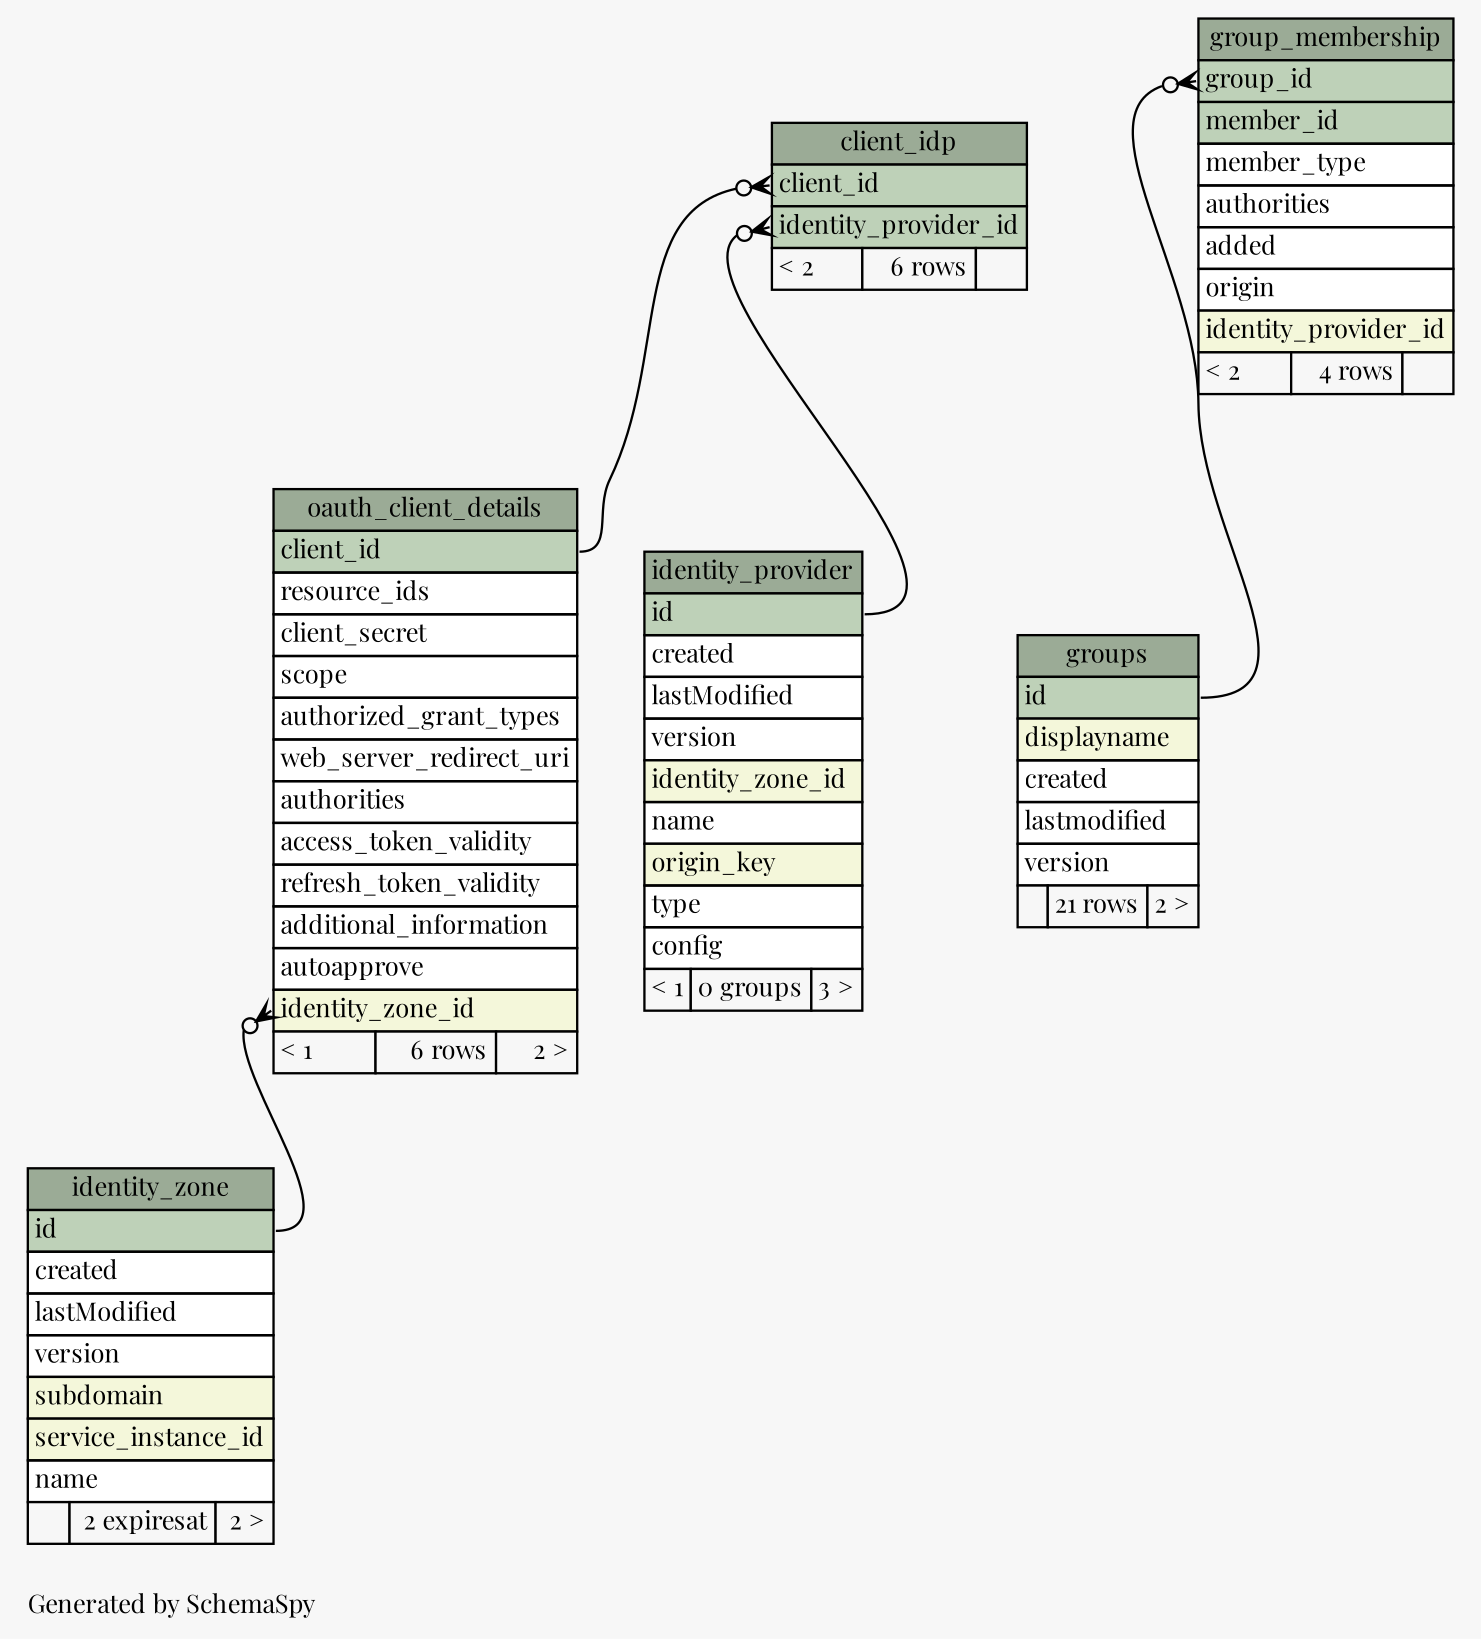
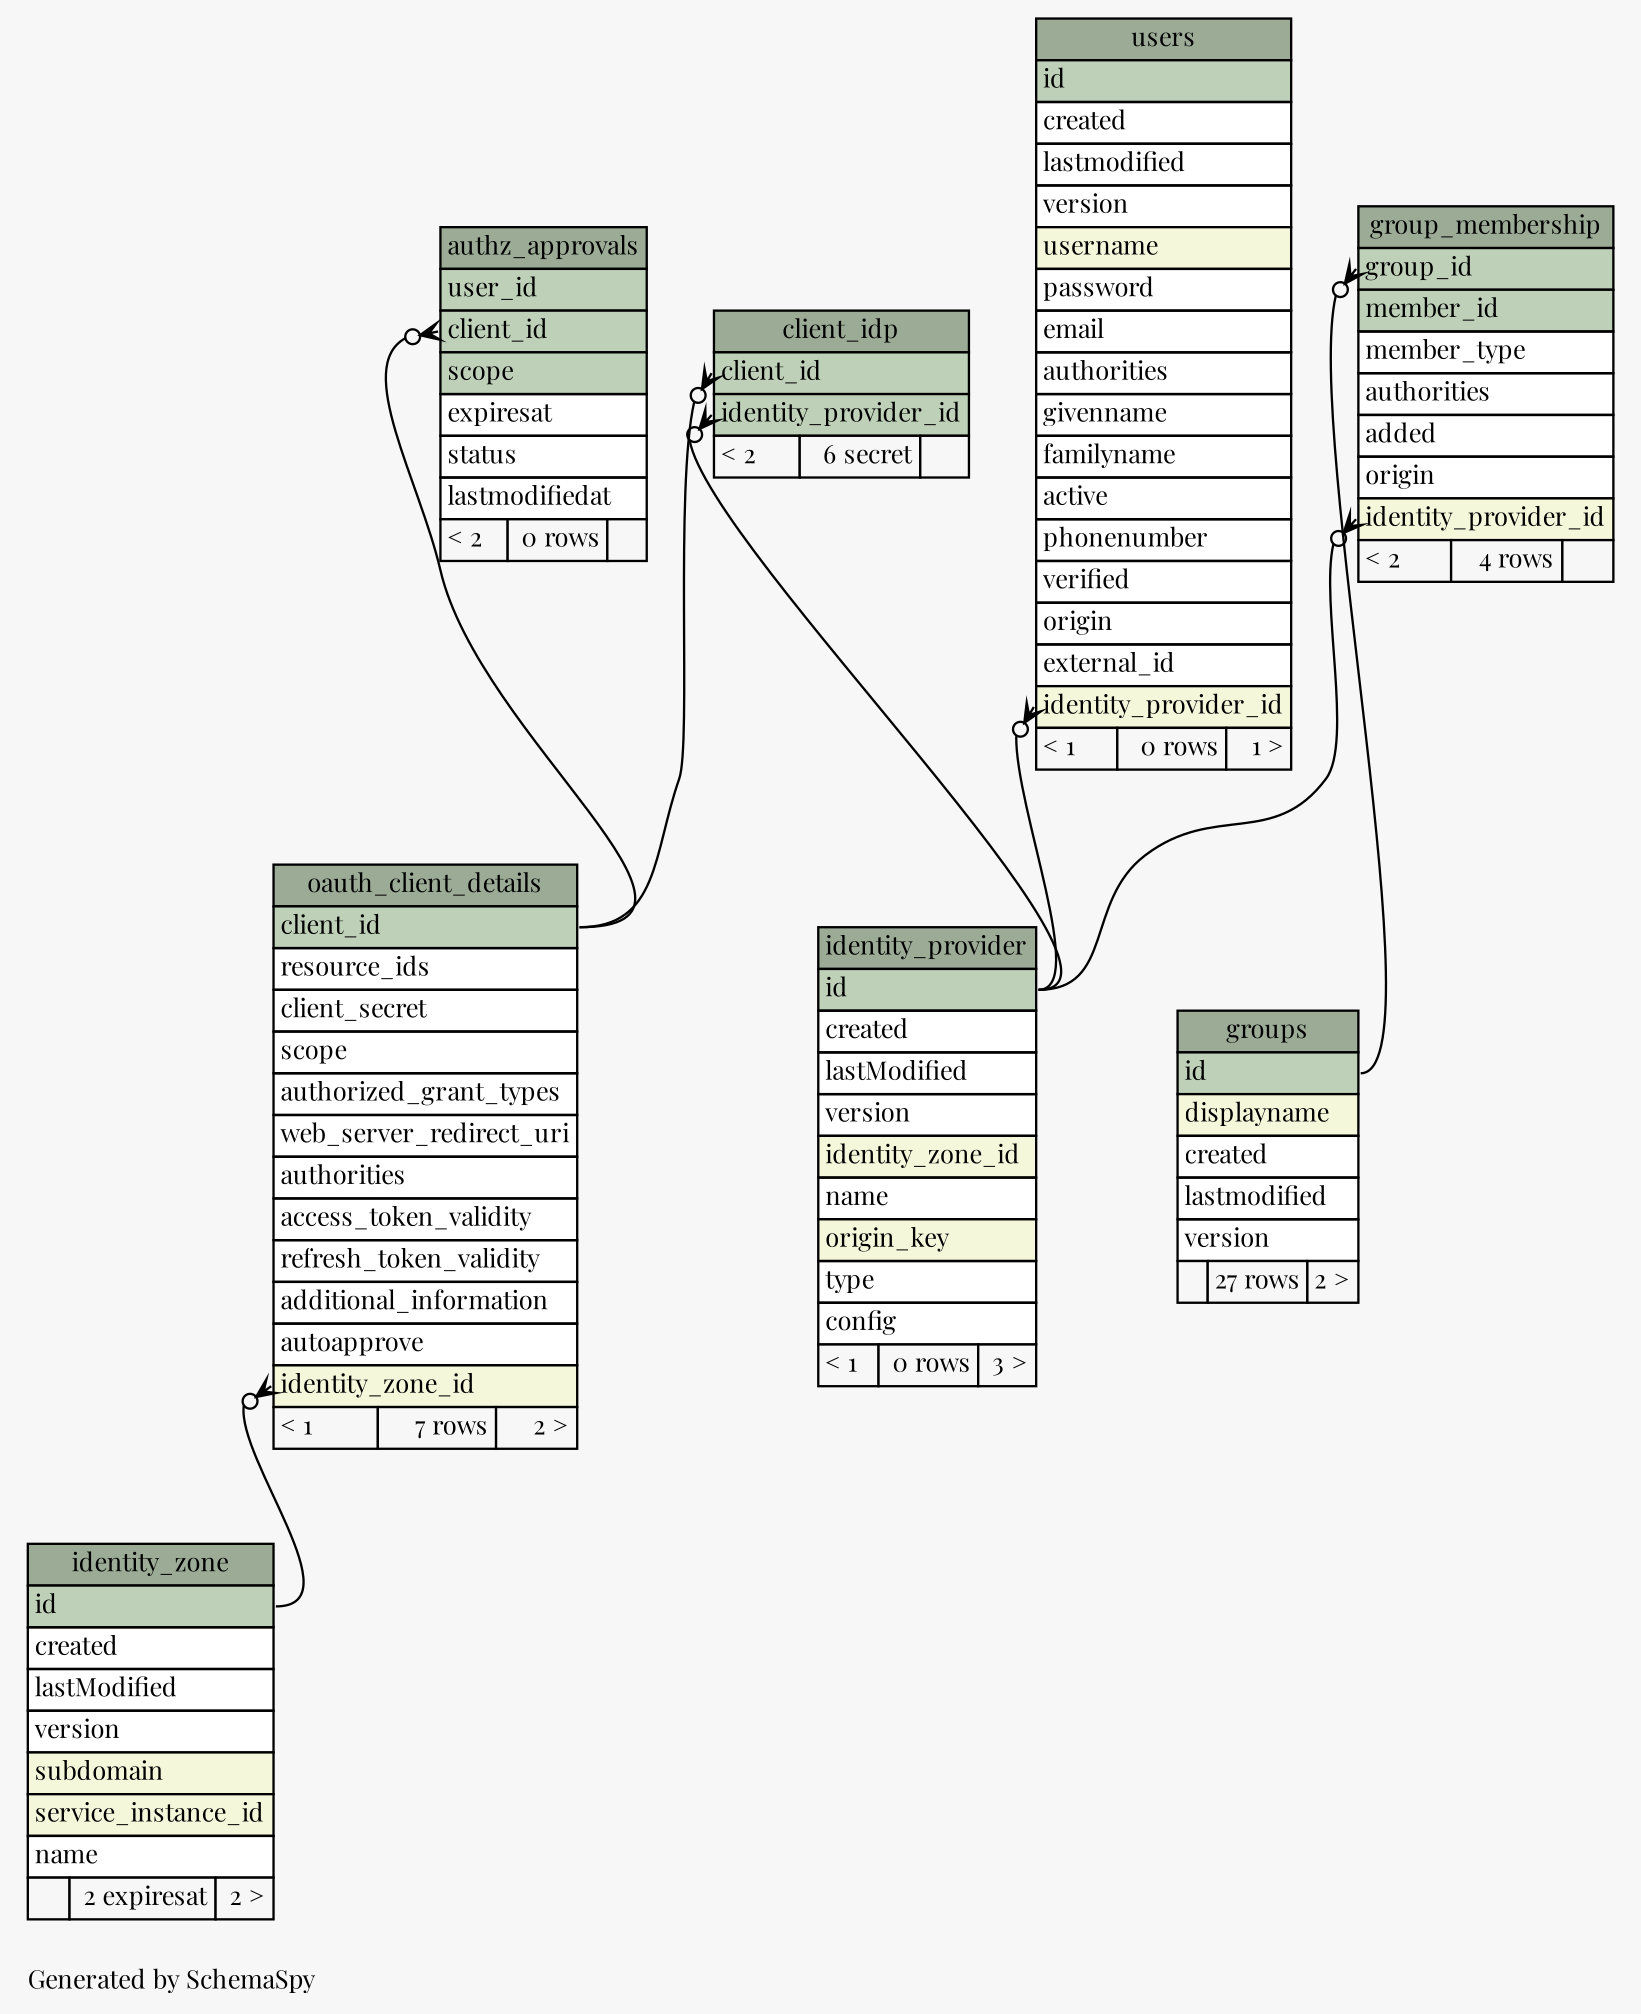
  digraph {
    bgcolor="#f7f7f7"
    fontname="Playfair Display"
    fontsize=11
    label="\nGenerated by SchemaSpy"
    labeljust=l
    nodesep=0.18
    rankdir=TB
    ranksep=0.46
    node [fontname="Playfair Display" fontsize=11 shape=plaintext]
    edge [arrowhead=none arrowsize=0.8 arrowtail=crowodot dir=back fontname="Playfair Display" headport="id:e" tailport="identity_provider_id:w"]
-   n2 [label=<     <TABLE BORDER="0" CELLBORDER="1" CELLSPACING="0" BGCOLOR="#ffffff">       <TR><TD COLSPAN="3" BGCOLOR="#9bab96" ALIGN="CENTER">oauth_client_details</TD></TR>       <TR><TD PORT="client_id" COLSPAN="3" BGCOLOR="#bed1b8" ALIGN="LEFT">client_id</TD></TR>       <TR><TD PORT="resource_ids" COLSPAN="3" ALIGN="LEFT">resource_ids</TD></TR>       <TR><TD PORT="client_secret" COLSPAN="3" ALIGN="LEFT">client_secret</TD></TR>       <TR><TD PORT="scope" COLSPAN="3" ALIGN="LEFT">scope</TD></TR>       <TR><TD PORT="authorized_grant_types" COLSPAN="3" ALIGN="LEFT">authorized_grant_types</TD></TR>       <TR><TD PORT="web_server_redirect_uri" COLSPAN="3" ALIGN="LEFT">web_server_redirect_uri</TD></TR>       <TR><TD PORT="authorities" COLSPAN="3" ALIGN="LEFT">authorities</TD></TR>       <TR><TD PORT="access_token_validity" COLSPAN="3" ALIGN="LEFT">access_token_validity</TD></TR>       <TR><TD PORT="refresh_token_validity" COLSPAN="3" ALIGN="LEFT">refresh_token_validity</TD></TR>       <TR><TD PORT="additional_information" COLSPAN="3" ALIGN="LEFT">additional_information</TD></TR>       <TR><TD PORT="autoapprove" COLSPAN="3" ALIGN="LEFT">autoapprove</TD></TR>       <TR><TD PORT="identity_zone_id" COLSPAN="3" BGCOLOR="#f4f7da" ALIGN="LEFT">identity_zone_id</TD></TR>       <TR><TD ALIGN="LEFT" BGCOLOR="#f7f7f7">&lt; 1</TD><TD ALIGN="RIGHT" BGCOLOR="#f7f7f7">6 rows</TD><TD ALIGN="RIGHT" BGCOLOR="#f7f7f7">2 &gt;</TD></TR>     </TABLE>>]
+   n1 [label=<     <TABLE BORDER="0" CELLBORDER="1" CELLSPACING="0" BGCOLOR="#ffffff">       <TR><TD COLSPAN="3" BGCOLOR="#9bab96" ALIGN="CENTER">authz_approvals</TD></TR>       <TR><TD PORT="user_id" COLSPAN="3" BGCOLOR="#bed1b8" ALIGN="LEFT">user_id</TD></TR>       <TR><TD PORT="client_id" COLSPAN="3" BGCOLOR="#bed1b8" ALIGN="LEFT">client_id</TD></TR>       <TR><TD PORT="scope" COLSPAN="3" BGCOLOR="#bed1b8" ALIGN="LEFT">scope</TD></TR>       <TR><TD PORT="expiresat" COLSPAN="3" ALIGN="LEFT">expiresat</TD></TR>       <TR><TD PORT="status" COLSPAN="3" ALIGN="LEFT">status</TD></TR>       <TR><TD PORT="lastmodifiedat" COLSPAN="3" ALIGN="LEFT">lastmodifiedat</TD></TR>       <TR><TD ALIGN="LEFT" BGCOLOR="#f7f7f7">&lt; 2</TD><TD ALIGN="RIGHT" BGCOLOR="#f7f7f7">0 rows</TD><TD ALIGN="RIGHT" BGCOLOR="#f7f7f7">  </TD></TR>     </TABLE>>]
+   n2 [label=<     <TABLE BORDER="0" CELLBORDER="1" CELLSPACING="0" BGCOLOR="#ffffff">       <TR><TD COLSPAN="3" BGCOLOR="#9bab96" ALIGN="CENTER">oauth_client_details</TD></TR>       <TR><TD PORT="client_id" COLSPAN="3" BGCOLOR="#bed1b8" ALIGN="LEFT">client_id</TD></TR>       <TR><TD PORT="resource_ids" COLSPAN="3" ALIGN="LEFT">resource_ids</TD></TR>       <TR><TD PORT="client_secret" COLSPAN="3" ALIGN="LEFT">client_secret</TD></TR>       <TR><TD PORT="scope" COLSPAN="3" ALIGN="LEFT">scope</TD></TR>       <TR><TD PORT="authorized_grant_types" COLSPAN="3" ALIGN="LEFT">authorized_grant_types</TD></TR>       <TR><TD PORT="web_server_redirect_uri" COLSPAN="3" ALIGN="LEFT">web_server_redirect_uri</TD></TR>       <TR><TD PORT="authorities" COLSPAN="3" ALIGN="LEFT">authorities</TD></TR>       <TR><TD PORT="access_token_validity" COLSPAN="3" ALIGN="LEFT">access_token_validity</TD></TR>       <TR><TD PORT="refresh_token_validity" COLSPAN="3" ALIGN="LEFT">refresh_token_validity</TD></TR>       <TR><TD PORT="additional_information" COLSPAN="3" ALIGN="LEFT">additional_information</TD></TR>       <TR><TD PORT="autoapprove" COLSPAN="3" ALIGN="LEFT">autoapprove</TD></TR>       <TR><TD PORT="identity_zone_id" COLSPAN="3" BGCOLOR="#f4f7da" ALIGN="LEFT">identity_zone_id</TD></TR>       <TR><TD ALIGN="LEFT" BGCOLOR="#f7f7f7">&lt; 1</TD><TD ALIGN="RIGHT" BGCOLOR="#f7f7f7">7 rows</TD><TD ALIGN="RIGHT" BGCOLOR="#f7f7f7">2 &gt;</TD></TR>     </TABLE>>]
    n3 [label=<     <TABLE BORDER="0" CELLBORDER="1" CELLSPACING="0" BGCOLOR="#ffffff">       <TR><TD COLSPAN="3" BGCOLOR="#9bab96" ALIGN="CENTER">identity_zone</TD></TR>       <TR><TD PORT="id" COLSPAN="3" BGCOLOR="#bed1b8" ALIGN="LEFT">id</TD></TR>       <TR><TD PORT="created" COLSPAN="3" ALIGN="LEFT">created</TD></TR>       <TR><TD PORT="lastModified" COLSPAN="3" ALIGN="LEFT">lastModified</TD></TR>       <TR><TD PORT="version" COLSPAN="3" ALIGN="LEFT">version</TD></TR>       <TR><TD PORT="subdomain" COLSPAN="3" BGCOLOR="#f4f7da" ALIGN="LEFT">subdomain</TD></TR>       <TR><TD PORT="service_instance_id" COLSPAN="3" BGCOLOR="#f4f7da" ALIGN="LEFT">service_instance_id</TD></TR>       <TR><TD PORT="name" COLSPAN="3" ALIGN="LEFT">name</TD></TR>       <TR><TD ALIGN="LEFT" BGCOLOR="#f7f7f7">  </TD><TD ALIGN="RIGHT" BGCOLOR="#f7f7f7">2 expiresat</TD><TD ALIGN="RIGHT" BGCOLOR="#f7f7f7">2 &gt;</TD></TR>     </TABLE>>]
-   n5 [label=<     <TABLE BORDER="0" CELLBORDER="1" CELLSPACING="0" BGCOLOR="#ffffff">       <TR><TD COLSPAN="3" BGCOLOR="#9bab96" ALIGN="CENTER">identity_provider</TD></TR>       <TR><TD PORT="id" COLSPAN="3" BGCOLOR="#bed1b8" ALIGN="LEFT">id</TD></TR>       <TR><TD PORT="created" COLSPAN="3" ALIGN="LEFT">created</TD></TR>       <TR><TD PORT="lastModified" COLSPAN="3" ALIGN="LEFT">lastModified</TD></TR>       <TR><TD PORT="version" COLSPAN="3" ALIGN="LEFT">version</TD></TR>       <TR><TD PORT="identity_zone_id" COLSPAN="3" BGCOLOR="#f4f7da" ALIGN="LEFT">identity_zone_id</TD></TR>       <TR><TD PORT="name" COLSPAN="3" ALIGN="LEFT">name</TD></TR>       <TR><TD PORT="origin_key" COLSPAN="3" BGCOLOR="#f4f7da" ALIGN="LEFT">origin_key</TD></TR>       <TR><TD PORT="type" COLSPAN="3" ALIGN="LEFT">type</TD></TR>       <TR><TD PORT="config" COLSPAN="3" ALIGN="LEFT">config</TD></TR>       <TR><TD ALIGN="LEFT" BGCOLOR="#f7f7f7">&lt; 1</TD><TD ALIGN="RIGHT" BGCOLOR="#f7f7f7">0 groups</TD><TD ALIGN="RIGHT" BGCOLOR="#f7f7f7">3 &gt;</TD></TR>     </TABLE>>]
-   n6 [label=<     <TABLE BORDER="0" CELLBORDER="1" CELLSPACING="0" BGCOLOR="#ffffff">       <TR><TD COLSPAN="3" BGCOLOR="#9bab96" ALIGN="CENTER">client_idp</TD></TR>       <TR><TD PORT="client_id" COLSPAN="3" BGCOLOR="#bed1b8" ALIGN="LEFT">client_id</TD></TR>       <TR><TD PORT="identity_provider_id" COLSPAN="3" BGCOLOR="#bed1b8" ALIGN="LEFT">identity_provider_id</TD></TR>       <TR><TD ALIGN="LEFT" BGCOLOR="#f7f7f7">&lt; 2</TD><TD ALIGN="RIGHT" BGCOLOR="#f7f7f7">6 rows</TD><TD ALIGN="RIGHT" BGCOLOR="#f7f7f7">  </TD></TR>     </TABLE>>]
-   n7 [label=<     <TABLE BORDER="0" CELLBORDER="1" CELLSPACING="0" BGCOLOR="#ffffff">       <TR><TD COLSPAN="3" BGCOLOR="#9bab96" ALIGN="CENTER">groups</TD></TR>       <TR><TD PORT="id" COLSPAN="3" BGCOLOR="#bed1b8" ALIGN="LEFT">id</TD></TR>       <TR><TD PORT="displayname" COLSPAN="3" BGCOLOR="#f4f7da" ALIGN="LEFT">displayname</TD></TR>       <TR><TD PORT="created" COLSPAN="3" ALIGN="LEFT">created</TD></TR>       <TR><TD PORT="lastmodified" COLSPAN="3" ALIGN="LEFT">lastmodified</TD></TR>       <TR><TD PORT="version" COLSPAN="3" ALIGN="LEFT">version</TD></TR>       <TR><TD ALIGN="LEFT" BGCOLOR="#f7f7f7">  </TD><TD ALIGN="RIGHT" BGCOLOR="#f7f7f7">21 rows</TD><TD ALIGN="RIGHT" BGCOLOR="#f7f7f7">2 &gt;</TD></TR>     </TABLE>>]
+   n4 [label=<     <TABLE BORDER="0" CELLBORDER="1" CELLSPACING="0" BGCOLOR="#ffffff">       <TR><TD COLSPAN="3" BGCOLOR="#9bab96" ALIGN="CENTER">users</TD></TR>       <TR><TD PORT="id" COLSPAN="3" BGCOLOR="#bed1b8" ALIGN="LEFT">id</TD></TR>       <TR><TD PORT="created" COLSPAN="3" ALIGN="LEFT">created</TD></TR>       <TR><TD PORT="lastmodified" COLSPAN="3" ALIGN="LEFT">lastmodified</TD></TR>       <TR><TD PORT="version" COLSPAN="3" ALIGN="LEFT">version</TD></TR>       <TR><TD PORT="username" COLSPAN="3" BGCOLOR="#f4f7da" ALIGN="LEFT">username</TD></TR>       <TR><TD PORT="password" COLSPAN="3" ALIGN="LEFT">password</TD></TR>       <TR><TD PORT="email" COLSPAN="3" ALIGN="LEFT">email</TD></TR>       <TR><TD PORT="authorities" COLSPAN="3" ALIGN="LEFT">authorities</TD></TR>       <TR><TD PORT="givenname" COLSPAN="3" ALIGN="LEFT">givenname</TD></TR>       <TR><TD PORT="familyname" COLSPAN="3" ALIGN="LEFT">familyname</TD></TR>       <TR><TD PORT="active" COLSPAN="3" ALIGN="LEFT">active</TD></TR>       <TR><TD PORT="phonenumber" COLSPAN="3" ALIGN="LEFT">phonenumber</TD></TR>       <TR><TD PORT="verified" COLSPAN="3" ALIGN="LEFT">verified</TD></TR>       <TR><TD PORT="origin" COLSPAN="3" ALIGN="LEFT">origin</TD></TR>       <TR><TD PORT="external_id" COLSPAN="3" ALIGN="LEFT">external_id</TD></TR>       <TR><TD PORT="identity_provider_id" COLSPAN="3" BGCOLOR="#f4f7da" ALIGN="LEFT">identity_provider_id</TD></TR>       <TR><TD ALIGN="LEFT" BGCOLOR="#f7f7f7">&lt; 1</TD><TD ALIGN="RIGHT" BGCOLOR="#f7f7f7">0 rows</TD><TD ALIGN="RIGHT" BGCOLOR="#f7f7f7">1 &gt;</TD></TR>     </TABLE>>]
+   n5 [label=<     <TABLE BORDER="0" CELLBORDER="1" CELLSPACING="0" BGCOLOR="#ffffff">       <TR><TD COLSPAN="3" BGCOLOR="#9bab96" ALIGN="CENTER">identity_provider</TD></TR>       <TR><TD PORT="id" COLSPAN="3" BGCOLOR="#bed1b8" ALIGN="LEFT">id</TD></TR>       <TR><TD PORT="created" COLSPAN="3" ALIGN="LEFT">created</TD></TR>       <TR><TD PORT="lastModified" COLSPAN="3" ALIGN="LEFT">lastModified</TD></TR>       <TR><TD PORT="version" COLSPAN="3" ALIGN="LEFT">version</TD></TR>       <TR><TD PORT="identity_zone_id" COLSPAN="3" BGCOLOR="#f4f7da" ALIGN="LEFT">identity_zone_id</TD></TR>       <TR><TD PORT="name" COLSPAN="3" ALIGN="LEFT">name</TD></TR>       <TR><TD PORT="origin_key" COLSPAN="3" BGCOLOR="#f4f7da" ALIGN="LEFT">origin_key</TD></TR>       <TR><TD PORT="type" COLSPAN="3" ALIGN="LEFT">type</TD></TR>       <TR><TD PORT="config" COLSPAN="3" ALIGN="LEFT">config</TD></TR>       <TR><TD ALIGN="LEFT" BGCOLOR="#f7f7f7">&lt; 1</TD><TD ALIGN="RIGHT" BGCOLOR="#f7f7f7">0 rows</TD><TD ALIGN="RIGHT" BGCOLOR="#f7f7f7">3 &gt;</TD></TR>     </TABLE>>]
+   n6 [label=<     <TABLE BORDER="0" CELLBORDER="1" CELLSPACING="0" BGCOLOR="#ffffff">       <TR><TD COLSPAN="3" BGCOLOR="#9bab96" ALIGN="CENTER">client_idp</TD></TR>       <TR><TD PORT="client_id" COLSPAN="3" BGCOLOR="#bed1b8" ALIGN="LEFT">client_id</TD></TR>       <TR><TD PORT="identity_provider_id" COLSPAN="3" BGCOLOR="#bed1b8" ALIGN="LEFT">identity_provider_id</TD></TR>       <TR><TD ALIGN="LEFT" BGCOLOR="#f7f7f7">&lt; 2</TD><TD ALIGN="RIGHT" BGCOLOR="#f7f7f7">6 secret</TD><TD ALIGN="RIGHT" BGCOLOR="#f7f7f7">  </TD></TR>     </TABLE>>]
+   n7 [label=<     <TABLE BORDER="0" CELLBORDER="1" CELLSPACING="0" BGCOLOR="#ffffff">       <TR><TD COLSPAN="3" BGCOLOR="#9bab96" ALIGN="CENTER">groups</TD></TR>       <TR><TD PORT="id" COLSPAN="3" BGCOLOR="#bed1b8" ALIGN="LEFT">id</TD></TR>       <TR><TD PORT="displayname" COLSPAN="3" BGCOLOR="#f4f7da" ALIGN="LEFT">displayname</TD></TR>       <TR><TD PORT="created" COLSPAN="3" ALIGN="LEFT">created</TD></TR>       <TR><TD PORT="lastmodified" COLSPAN="3" ALIGN="LEFT">lastmodified</TD></TR>       <TR><TD PORT="version" COLSPAN="3" ALIGN="LEFT">version</TD></TR>       <TR><TD ALIGN="LEFT" BGCOLOR="#f7f7f7">  </TD><TD ALIGN="RIGHT" BGCOLOR="#f7f7f7">27 rows</TD><TD ALIGN="RIGHT" BGCOLOR="#f7f7f7">2 &gt;</TD></TR>     </TABLE>>]
    n8 [label=<     <TABLE BORDER="0" CELLBORDER="1" CELLSPACING="0" BGCOLOR="#ffffff">       <TR><TD COLSPAN="3" BGCOLOR="#9bab96" ALIGN="CENTER">group_membership</TD></TR>       <TR><TD PORT="group_id" COLSPAN="3" BGCOLOR="#bed1b8" ALIGN="LEFT">group_id</TD></TR>       <TR><TD PORT="member_id" COLSPAN="3" BGCOLOR="#bed1b8" ALIGN="LEFT">member_id</TD></TR>       <TR><TD PORT="member_type" COLSPAN="3" ALIGN="LEFT">member_type</TD></TR>       <TR><TD PORT="authorities" COLSPAN="3" ALIGN="LEFT">authorities</TD></TR>       <TR><TD PORT="added" COLSPAN="3" ALIGN="LEFT">added</TD></TR>       <TR><TD PORT="origin" COLSPAN="3" ALIGN="LEFT">origin</TD></TR>       <TR><TD PORT="identity_provider_id" COLSPAN="3" BGCOLOR="#f4f7da" ALIGN="LEFT">identity_provider_id</TD></TR>       <TR><TD ALIGN="LEFT" BGCOLOR="#f7f7f7">&lt; 2</TD><TD ALIGN="RIGHT" BGCOLOR="#f7f7f7">4 rows</TD><TD ALIGN="RIGHT" BGCOLOR="#f7f7f7">  </TD></TR>     </TABLE>>]
+   n1 -> n2 [headport="client_id:e" tailport="client_id:w"]
    n2 -> n3 [tailport="identity_zone_id:w"]
+   n4 -> n5
    n6 -> n2 [headport="client_id:e" tailport="client_id:w"]
    n6 -> n5
+   n8 -> n5
    n8 -> n7 [tailport="group_id:w"]
  }
